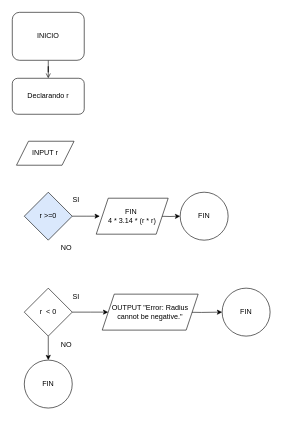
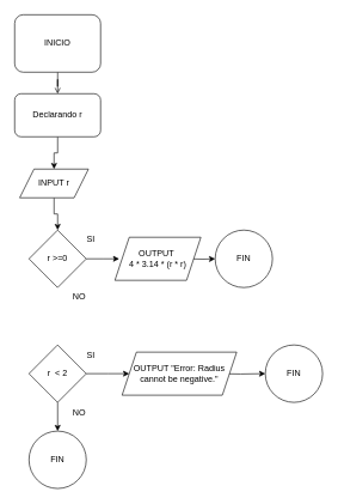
  <mxCell id="0" />
  <mxCell id="1" parent="0" />
  <mxCell id="2" value="" style="edgeStyle=orthogonalEdgeStyle;rounded=0;orthogonalLoop=1;jettySize=auto;html=1;endArrow=open;" edge="1" parent="1" source="3" target="5"><mxGeometry relative="1" as="geometry" /></mxCell>
  <mxCell id="3" value="INICIO" style="whiteSpace=wrap;html=1;rounded=1;" vertex="1" parent="1"><mxGeometry x="20" y="20" width="120" height="80" as="geometry" /></mxCell>
+ <mxCell id="4" value="" style="edgeStyle=orthogonalEdgeStyle;rounded=0;orthogonalLoop=1;jettySize=auto;html=1;" edge="1" parent="1" source="5" target="7"><mxGeometry relative="1" as="geometry" /></mxCell>
  <mxCell id="5" value="Declarando r" style="whiteSpace=wrap;html=1;rounded=1;" vertex="1" parent="1"><mxGeometry x="20" y="130" width="120" height="60" as="geometry" /></mxCell>
+ <mxCell id="6" value="" style="edgeStyle=orthogonalEdgeStyle;rounded=0;orthogonalLoop=1;jettySize=auto;html=1;" edge="1" parent="1" source="7" target="9"><mxGeometry relative="1" as="geometry" /></mxCell>
  <mxCell id="7" value="INPUT r" style="shape=parallelogram;perimeter=parallelogramPerimeter;whiteSpace=wrap;html=1;fixedSize=1;" vertex="1" parent="1"><mxGeometry x="27" y="235" width="96" height="40" as="geometry" /></mxCell>
  <mxCell id="8" value="" style="edgeStyle=orthogonalEdgeStyle;rounded=0;orthogonalLoop=1;jettySize=auto;html=1;" edge="1" parent="1" source="9"><mxGeometry relative="1" as="geometry"><mxPoint x="166" y="360" as="targetPoint" /></mxGeometry></mxCell>
- <mxCell id="9" value="r &amp;gt;=0" style="rhombus;whiteSpace=wrap;html=1;fillColor=#dae8fc;" vertex="1" parent="1"><mxGeometry x="40" y="320" width="80" height="80" as="geometry" /></mxCell>
+ <mxCell id="9" value="r &amp;gt;=0" style="rhombus;whiteSpace=wrap;html=1;" vertex="1" parent="1"><mxGeometry x="40" y="320" width="80" height="80" as="geometry" /></mxCell>
  <mxCell id="10" value="SI" style="text;html=1;align=center;verticalAlign=middle;resizable=0;points=[];autosize=1;strokeColor=none;fillColor=none;" vertex="1" parent="1"><mxGeometry x="111" y="318" width="30" height="30" as="geometry" /></mxCell>
  <mxCell id="11" value="" style="edgeStyle=orthogonalEdgeStyle;rounded=0;orthogonalLoop=1;jettySize=auto;html=1;" edge="1" parent="1" target="18"><mxGeometry relative="1" as="geometry"><mxPoint x="262" y="360" as="sourcePoint" /></mxGeometry></mxCell>
  <mxCell id="12" value="" style="edgeStyle=orthogonalEdgeStyle;rounded=0;orthogonalLoop=1;jettySize=auto;html=1;" edge="1" parent="1" source="14"><mxGeometry relative="1" as="geometry"><mxPoint x="180" y="520" as="targetPoint" /></mxGeometry></mxCell>
  <mxCell id="13" value="" style="edgeStyle=orthogonalEdgeStyle;rounded=0;orthogonalLoop=1;jettySize=auto;html=1;" edge="1" parent="1" source="14" target="17"><mxGeometry relative="1" as="geometry" /></mxCell>
- <mxCell id="14" value="r&amp;nbsp; &amp;lt; 0" style="rhombus;whiteSpace=wrap;html=1;" vertex="1" parent="1"><mxGeometry x="40" y="480" width="80" height="80" as="geometry" /></mxCell>
+ <mxCell id="14" value="r&amp;nbsp; &amp;lt; 2" style="rhombus;whiteSpace=wrap;html=1;" vertex="1" parent="1"><mxGeometry x="40" y="480" width="80" height="80" as="geometry" /></mxCell>
  <mxCell id="15" value="" style="edgeStyle=orthogonalEdgeStyle;rounded=0;orthogonalLoop=1;jettySize=auto;html=1;" edge="1" parent="1" target="19"><mxGeometry relative="1" as="geometry"><mxPoint x="300" y="520" as="sourcePoint" /></mxGeometry></mxCell>
  <mxCell id="16" value="SI" style="text;html=1;align=center;verticalAlign=middle;resizable=0;points=[];autosize=1;strokeColor=none;fillColor=none;" vertex="1" parent="1"><mxGeometry x="111" y="480" width="30" height="30" as="geometry" /></mxCell>
  <mxCell id="17" value="FIN" style="ellipse;whiteSpace=wrap;html=1;" vertex="1" parent="1"><mxGeometry x="40" y="600" width="80" height="80" as="geometry" /></mxCell>
  <mxCell id="18" value="FIN" style="ellipse;whiteSpace=wrap;html=1;" vertex="1" parent="1"><mxGeometry x="300" y="320" width="80" height="80" as="geometry" /></mxCell>
  <mxCell id="19" value="FIN" style="ellipse;whiteSpace=wrap;html=1;" vertex="1" parent="1"><mxGeometry x="370" y="480" width="80" height="80" as="geometry" /></mxCell>
  <mxCell id="20" value="NO" style="text;html=1;align=center;verticalAlign=middle;resizable=0;points=[];autosize=1;strokeColor=none;fillColor=none;" vertex="1" parent="1"><mxGeometry x="90" y="398" width="40" height="30" as="geometry" /></mxCell>
  <mxCell id="21" value="NO" style="text;html=1;align=center;verticalAlign=middle;resizable=0;points=[];autosize=1;strokeColor=none;fillColor=none;" vertex="1" parent="1"><mxGeometry x="90" y="560" width="40" height="30" as="geometry" /></mxCell>
- <mxCell id="22" value="FIN&amp;nbsp;&lt;div&gt;4 * 3.14 * (r * r)&lt;/div&gt;" style="shape=parallelogram;perimeter=parallelogramPerimeter;whiteSpace=wrap;html=1;fixedSize=1;" vertex="1" parent="1"><mxGeometry x="160" y="330" width="120" height="60" as="geometry" /></mxCell>
+ <mxCell id="22" value="OUTPUT&amp;nbsp;&lt;div&gt;4 * 3.14 * (r * r)&lt;/div&gt;" style="shape=parallelogram;perimeter=parallelogramPerimeter;whiteSpace=wrap;html=1;fixedSize=1;" vertex="1" parent="1"><mxGeometry x="160" y="330" width="120" height="60" as="geometry" /></mxCell>
  <mxCell id="23" value="OUTPUT &quot;&lt;span style=&quot;background-color: initial;&quot;&gt;Error: Radius cannot be negative.&quot;&lt;/span&gt;" style="shape=parallelogram;perimeter=parallelogramPerimeter;whiteSpace=wrap;html=1;fixedSize=1;" vertex="1" parent="1"><mxGeometry x="170" y="490" width="160" height="60" as="geometry" /></mxCell>
